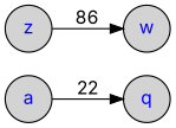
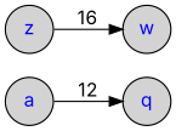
  digraph {
    fontname=Inter
    rankdir=LR
    node [fontcolor=blue fontname=Inter margin=0 shape=circle style=filled]
    edge [fontname=Inter]
    a [width=0.5]
    q [width=0.5]
    z [width=0.5]
    w [width=0.5]
-   a -> q [label=22]
-   z -> w [label=86]
+   a -> q [label=12]
+   z -> w [label=16]
  }
